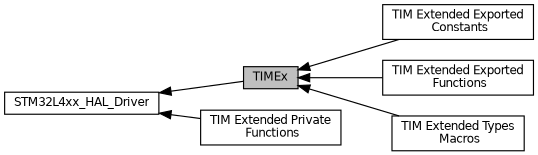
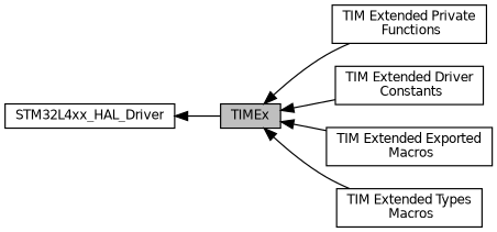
  digraph {
    rankdir=LR
    node [color=black fillcolor=white fontname=Helvetica fontsize=10 shape=box style=filled]
    edge [dir=back fontname=Helvetica fontsize=10 labelfontname=Helvetica labelfontsize=10 shape=plaintext style=solid]
    n1 [fillcolor=grey75 fontcolor=black height=0.2 label=TIMEx width=0.4]
    n2 [height=0.2 label="TIM Extended Private\l Functions" width=0.4]
-   n3 [height=0.2 label="TIM Extended Exported\l Constants" width=0.4]
-   n4 [height=0.2 label="TIM Extended Exported\l Functions" width=0.4]
+   n3 [height=0.2 label="TIM Extended Driver\l Constants" width=0.4]
+   n4 [height=0.2 label="TIM Extended Exported\l Macros" width=0.4]
    n5 [height=0.2 label="TIM Extended Types\l Macros" width=0.4]
    n6 [height=0.2 label=STM32L4xx_HAL_Driver width=0.4]
-   n6 -> n2
+   n1 -> n2
    n1 -> n3
    n1 -> n4
    n1 -> n5
    n6 -> n1
  }
